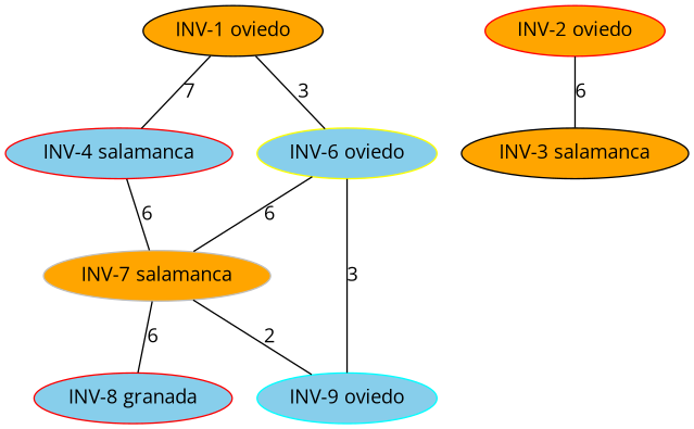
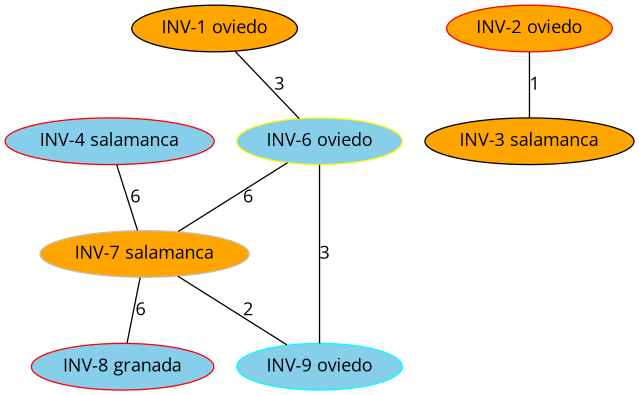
  strict graph {
    fontname="Open Sans"
    node [fillcolor=orange fontname="Open Sans" style=filled color=red]
    edge [fontname="Open Sans" style=solid]
    n1 [label="INV-1 oviedo" color=""]
    n2 [fillcolor=skyblue label="INV-4 salamanca"]
    n3 [color=yellow fillcolor=skyblue label="INV-6 oviedo"]
    n4 [label="INV-2 oviedo"]
    n5 [label="INV-3 salamanca" color=""]
    n6 [color=gray label="INV-7 salamanca"]
    n7 [color=cyan fillcolor=skyblue label="INV-9 oviedo"]
    n8 [fillcolor=skyblue label="INV-8 granada"]
-   n1 -- n2 [label=7]
    n1 -- n3 [label=3]
    n2 -- n6 [label=6]
    n3 -- n6 [label=6]
    n3 -- n7 [label=3]
-   n4 -- n5 [label=6]
+   n4 -- n5 [label=1]
    n6 -- n7 [label=2]
    n6 -- n8 [label=6]
  }
